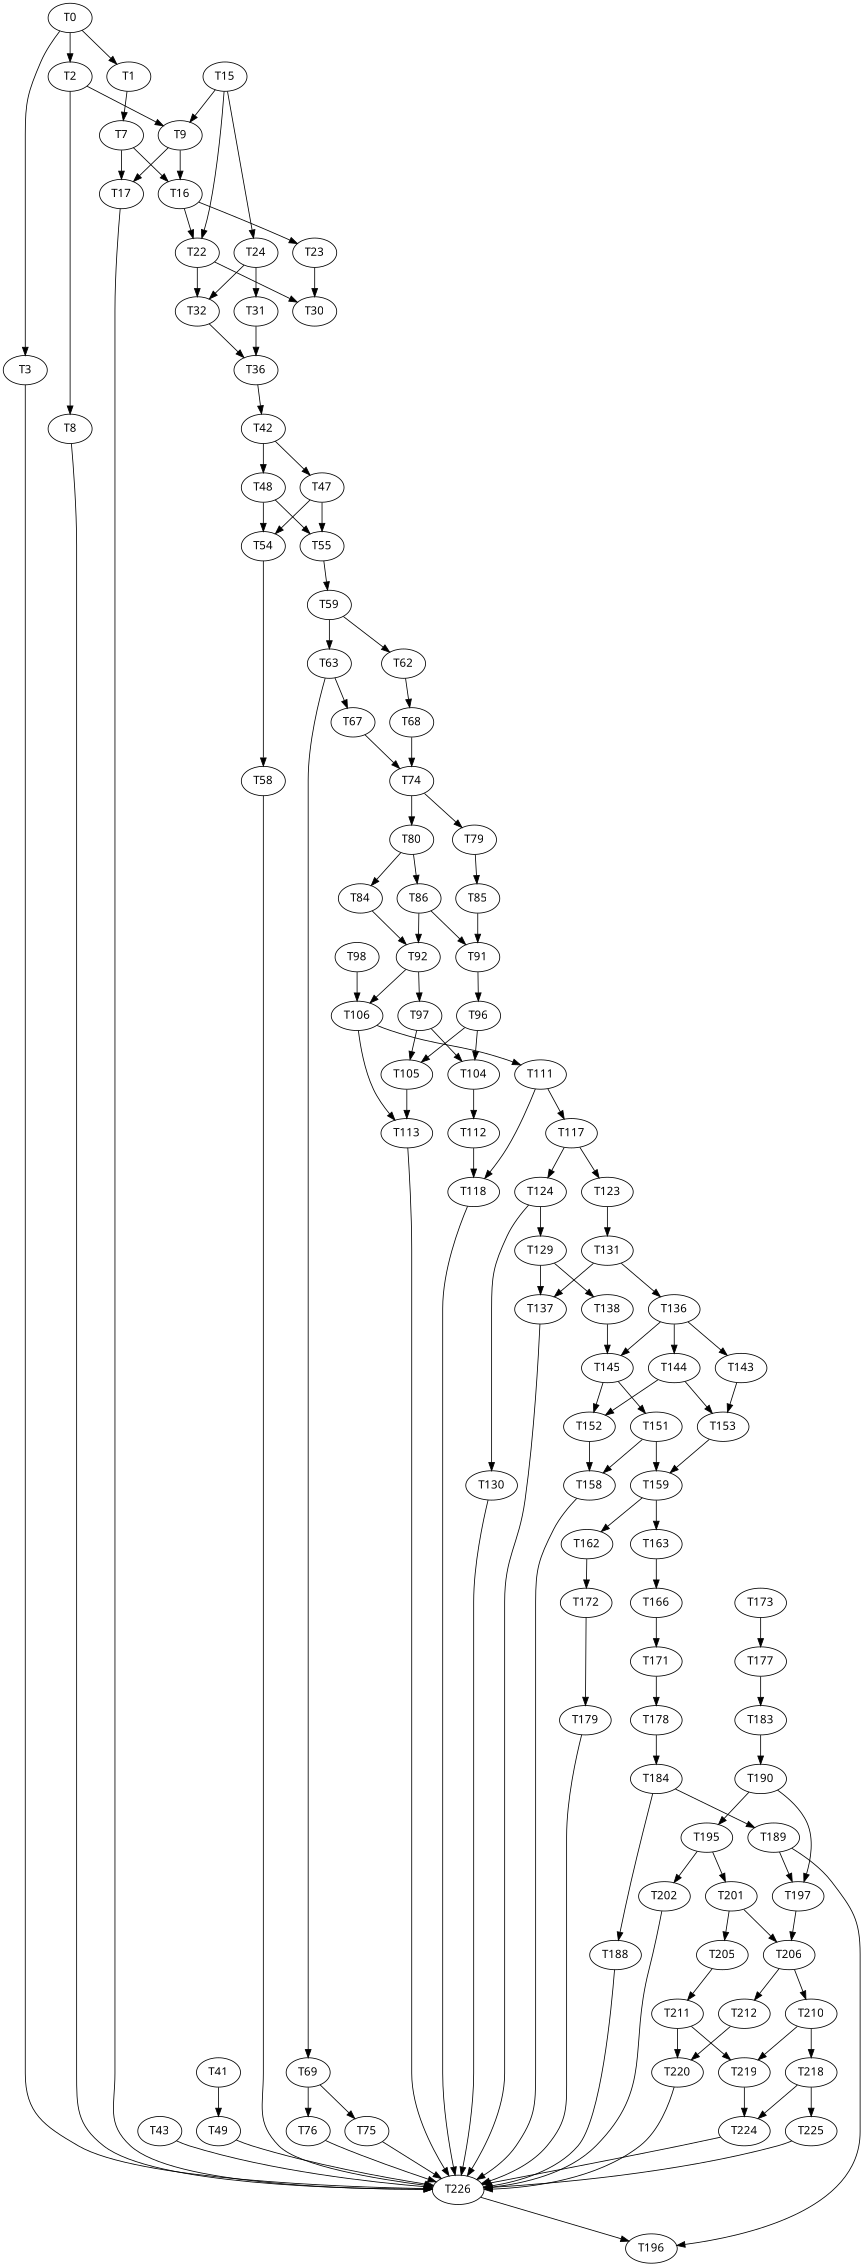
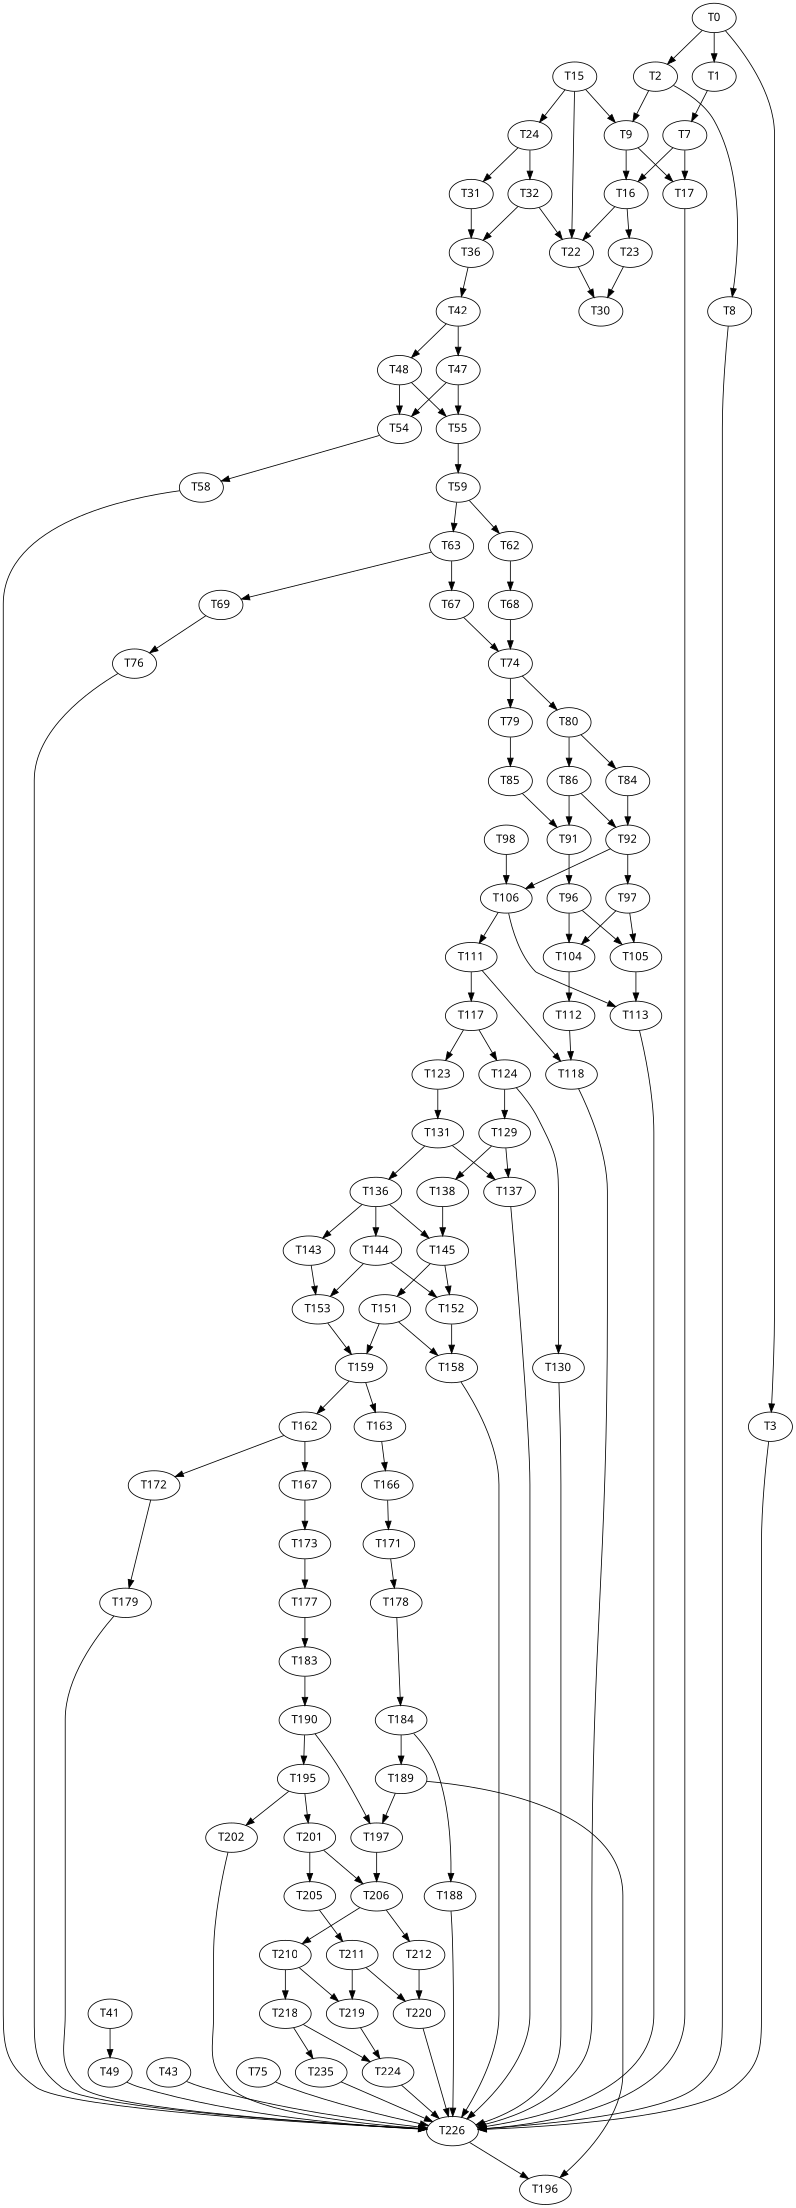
  digraph {
    fontname="Noto Sans"
    node [color=black fontname="Noto Sans" overhead=0.08]
    edge [color=black fontname="Noto Sans"]
    T0 [overhead=0.0]
    T1
    T2 [overhead=0.06]
    T3 [overhead=0.0]
    T7 [overhead=0.16]
    T8 [overhead=0.12]
    T9 [overhead=0.06]
    T226 [overhead=0.0]
    T17 [overhead=0.17]
    T16 [overhead=0.15]
    T196 [overhead=0.14]
    T22 [overhead=0.14]
    T23 [overhead=0.13]
    T15 [overhead=0.05]
    T24 [overhead=0.15]
    T32
    T30 [overhead=0.1]
    T31 [overhead=0.16]
    T36 [overhead=0.09]
    T42 [overhead=0.18]
    T43 [overhead=0.06]
    T41 [overhead=0.17]
    T49 [overhead=0.07]
    T48 [overhead=0.1]
    T47 [overhead=0.2]
    T55 [overhead=0.2]
    T54
    T59 [overhead=0.19]
    T58 [overhead=0.11]
    T62
    T63 [overhead=0.17]
    T68 [overhead=0.17]
    T69 [overhead=0.05]
    T67 [overhead=0.0]
    T74 [overhead=0.1]
    T76 [overhead=0.07]
    T75 [overhead=0.06]
    T79 [overhead=0.17]
    T80 [overhead=0.15]
    T85 [overhead=0.14]
    T84 [overhead=0.18]
    T86 [overhead=0.17]
    T91 [overhead=0.19]
    T92 [overhead=0.06]
    T96 [overhead=0.16]
    T97 [overhead=0.19]
    T106
    T98 [overhead=0.09]
    T105 [overhead=0.18]
    T104
    T113 [overhead=0.1]
    T112 [overhead=0.18]
    T111 [overhead=0.03]
    T118 [overhead=0.12]
    T117 [overhead=0.17]
    T123
    T124 [overhead=0.03]
    T131 [overhead=0.05]
    T130 [overhead=0.12]
    T129 [overhead=0.11]
    T137 [overhead=0.13]
    T136 [overhead=0.13]
    T138 [overhead=0.05]
    T145 [overhead=0.15]
    T143 [overhead=0.12]
    T144 [overhead=0.05]
    T152 [overhead=0.14]
    T151 [overhead=0.2]
    T153 [overhead=0.14]
    T158 [overhead=0.16]
    T159 [overhead=0.1]
    T163
    T162
    T166 [overhead=0.19]
+   T167 [overhead=0.04]
    T172 [overhead=0.15]
    T171 [overhead=0.15]
    T173 [overhead=0.1]
    T177 [overhead=0.14]
    T179 [overhead=0.05]
    T178 [overhead=0.11]
    T184 [overhead=0.17]
    T183 [overhead=0.17]
    T188 [overhead=0.07]
    T189 [overhead=0.12]
    T190 [overhead=0.03]
    T197 [overhead=0.02]
    T195 [overhead=0.19]
    T206 [overhead=0.18]
    T201 [overhead=0.05]
    T202 [overhead=0.0]
    T205 [overhead=0.14]
    T211 [overhead=0.13]
    T210 [overhead=0.12]
    T212 [overhead=0.18]
    T219 [overhead=0.09]
    T220 [overhead=0.03]
    T218 [overhead=0.19]
    T224 [overhead=0.14]
-   T225 [overhead=0.06]
+   T225 [overhead=0.06 label=T235]
    T0 -> T1
    T0 -> T2
    T0 -> T3
    T1 -> T7
    T2 -> T8
    T2 -> T9
    T3 -> T226
    T7 -> T17
    T7 -> T16
    T8 -> T226
    T9 -> T17
    T9 -> T16
    T226 -> T196
    T17 -> T226
    T16 -> T22
    T16 -> T23
-   T22 -> T32
+   T32 -> T22
    T22 -> T30
    T23 -> T30
    T15 -> T9
    T15 -> T22
    T15 -> T24
    T24 -> T32
    T24 -> T31
    T32 -> T36
    T31 -> T36
    T36 -> T42
    T42 -> T48
    T42 -> T47
    T43 -> T226
    T41 -> T49
    T49 -> T226
    T48 -> T55
    T48 -> T54
    T47 -> T55
    T47 -> T54
    T55 -> T59
    T54 -> T58
    T59 -> T62
    T59 -> T63
    T58 -> T226
    T62 -> T68
    T63 -> T69
    T63 -> T67
    T68 -> T74
    T69 -> T76
-   T69 -> T75
    T67 -> T74
    T74 -> T79
    T74 -> T80
    T76 -> T226
    T75 -> T226
    T79 -> T85
    T80 -> T84
    T80 -> T86
    T85 -> T91
    T84 -> T92
    T86 -> T91
    T86 -> T92
    T91 -> T96
    T92 -> T97
    T92 -> T106
    T96 -> T105
    T96 -> T104
    T97 -> T105
    T97 -> T104
    T106 -> T113
    T106 -> T111
    T98 -> T106
    T105 -> T113
    T104 -> T112
    T113 -> T226
    T112 -> T118
    T111 -> T118
    T111 -> T117
    T118 -> T226
    T117 -> T123
    T117 -> T124
    T123 -> T131
    T124 -> T130
    T124 -> T129
    T131 -> T137
    T131 -> T136
    T130 -> T226
    T129 -> T137
    T129 -> T138
    T137 -> T226
    T136 -> T145
    T136 -> T143
    T136 -> T144
    T138 -> T145
    T145 -> T152
    T145 -> T151
    T143 -> T153
    T144 -> T152
    T144 -> T153
    T152 -> T158
    T151 -> T158
    T151 -> T159
    T153 -> T159
    T158 -> T226
    T159 -> T163
    T159 -> T162
    T163 -> T166
+   T162 -> T167
    T162 -> T172
    T166 -> T171
+   T167 -> T173
    T172 -> T179
    T171 -> T178
    T173 -> T177
    T177 -> T183
    T179 -> T226
    T178 -> T184
    T184 -> T188
    T184 -> T189
    T183 -> T190
    T188 -> T226
    T189 -> T196
    T189 -> T197
    T190 -> T197
    T190 -> T195
    T197 -> T206
    T195 -> T201
    T195 -> T202
    T206 -> T210
    T206 -> T212
    T201 -> T206
    T201 -> T205
    T202 -> T226
    T205 -> T211
    T211 -> T219
    T211 -> T220
    T210 -> T219
    T210 -> T218
    T212 -> T220
    T219 -> T224
    T220 -> T226
    T218 -> T224
    T218 -> T225
    T224 -> T226
    T225 -> T226
  }
